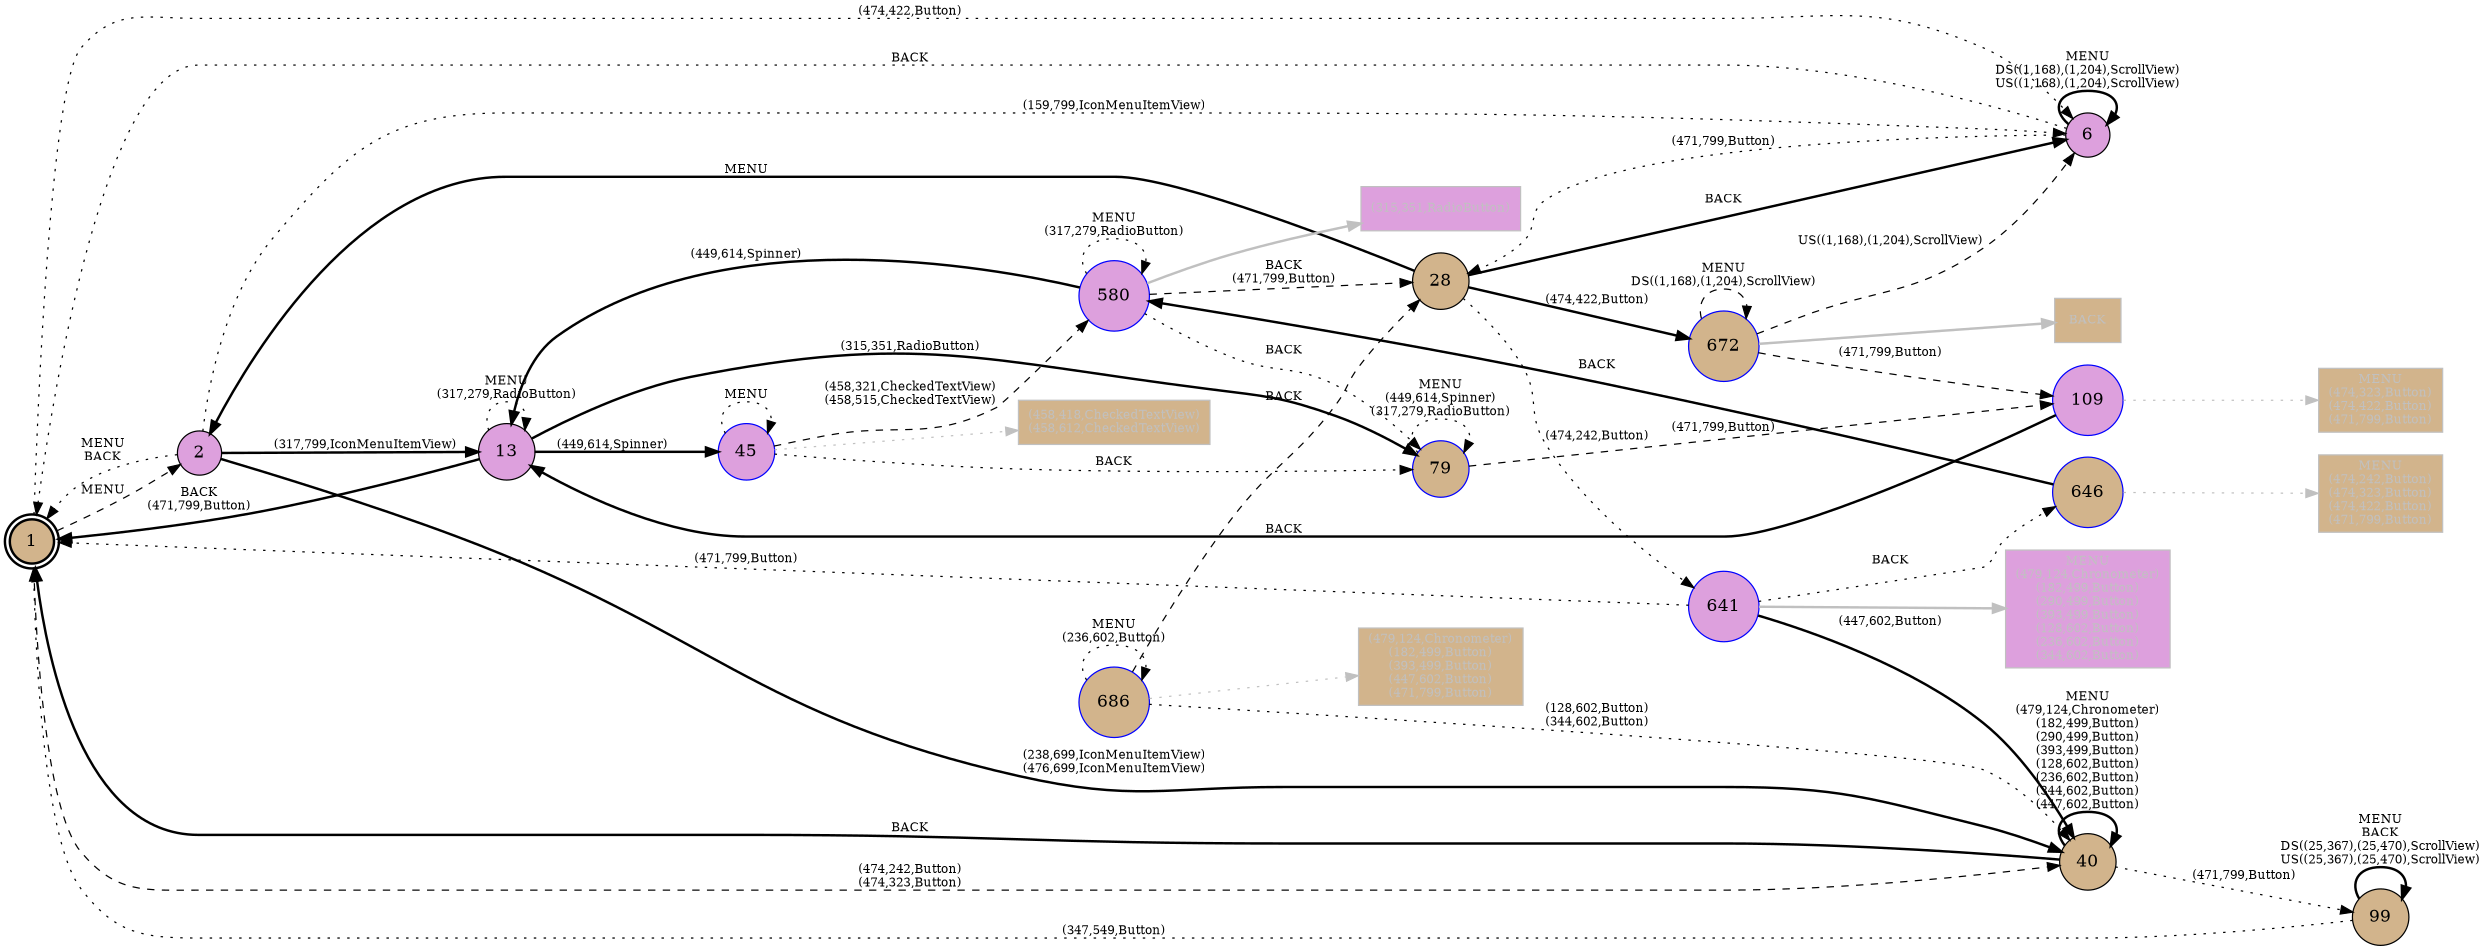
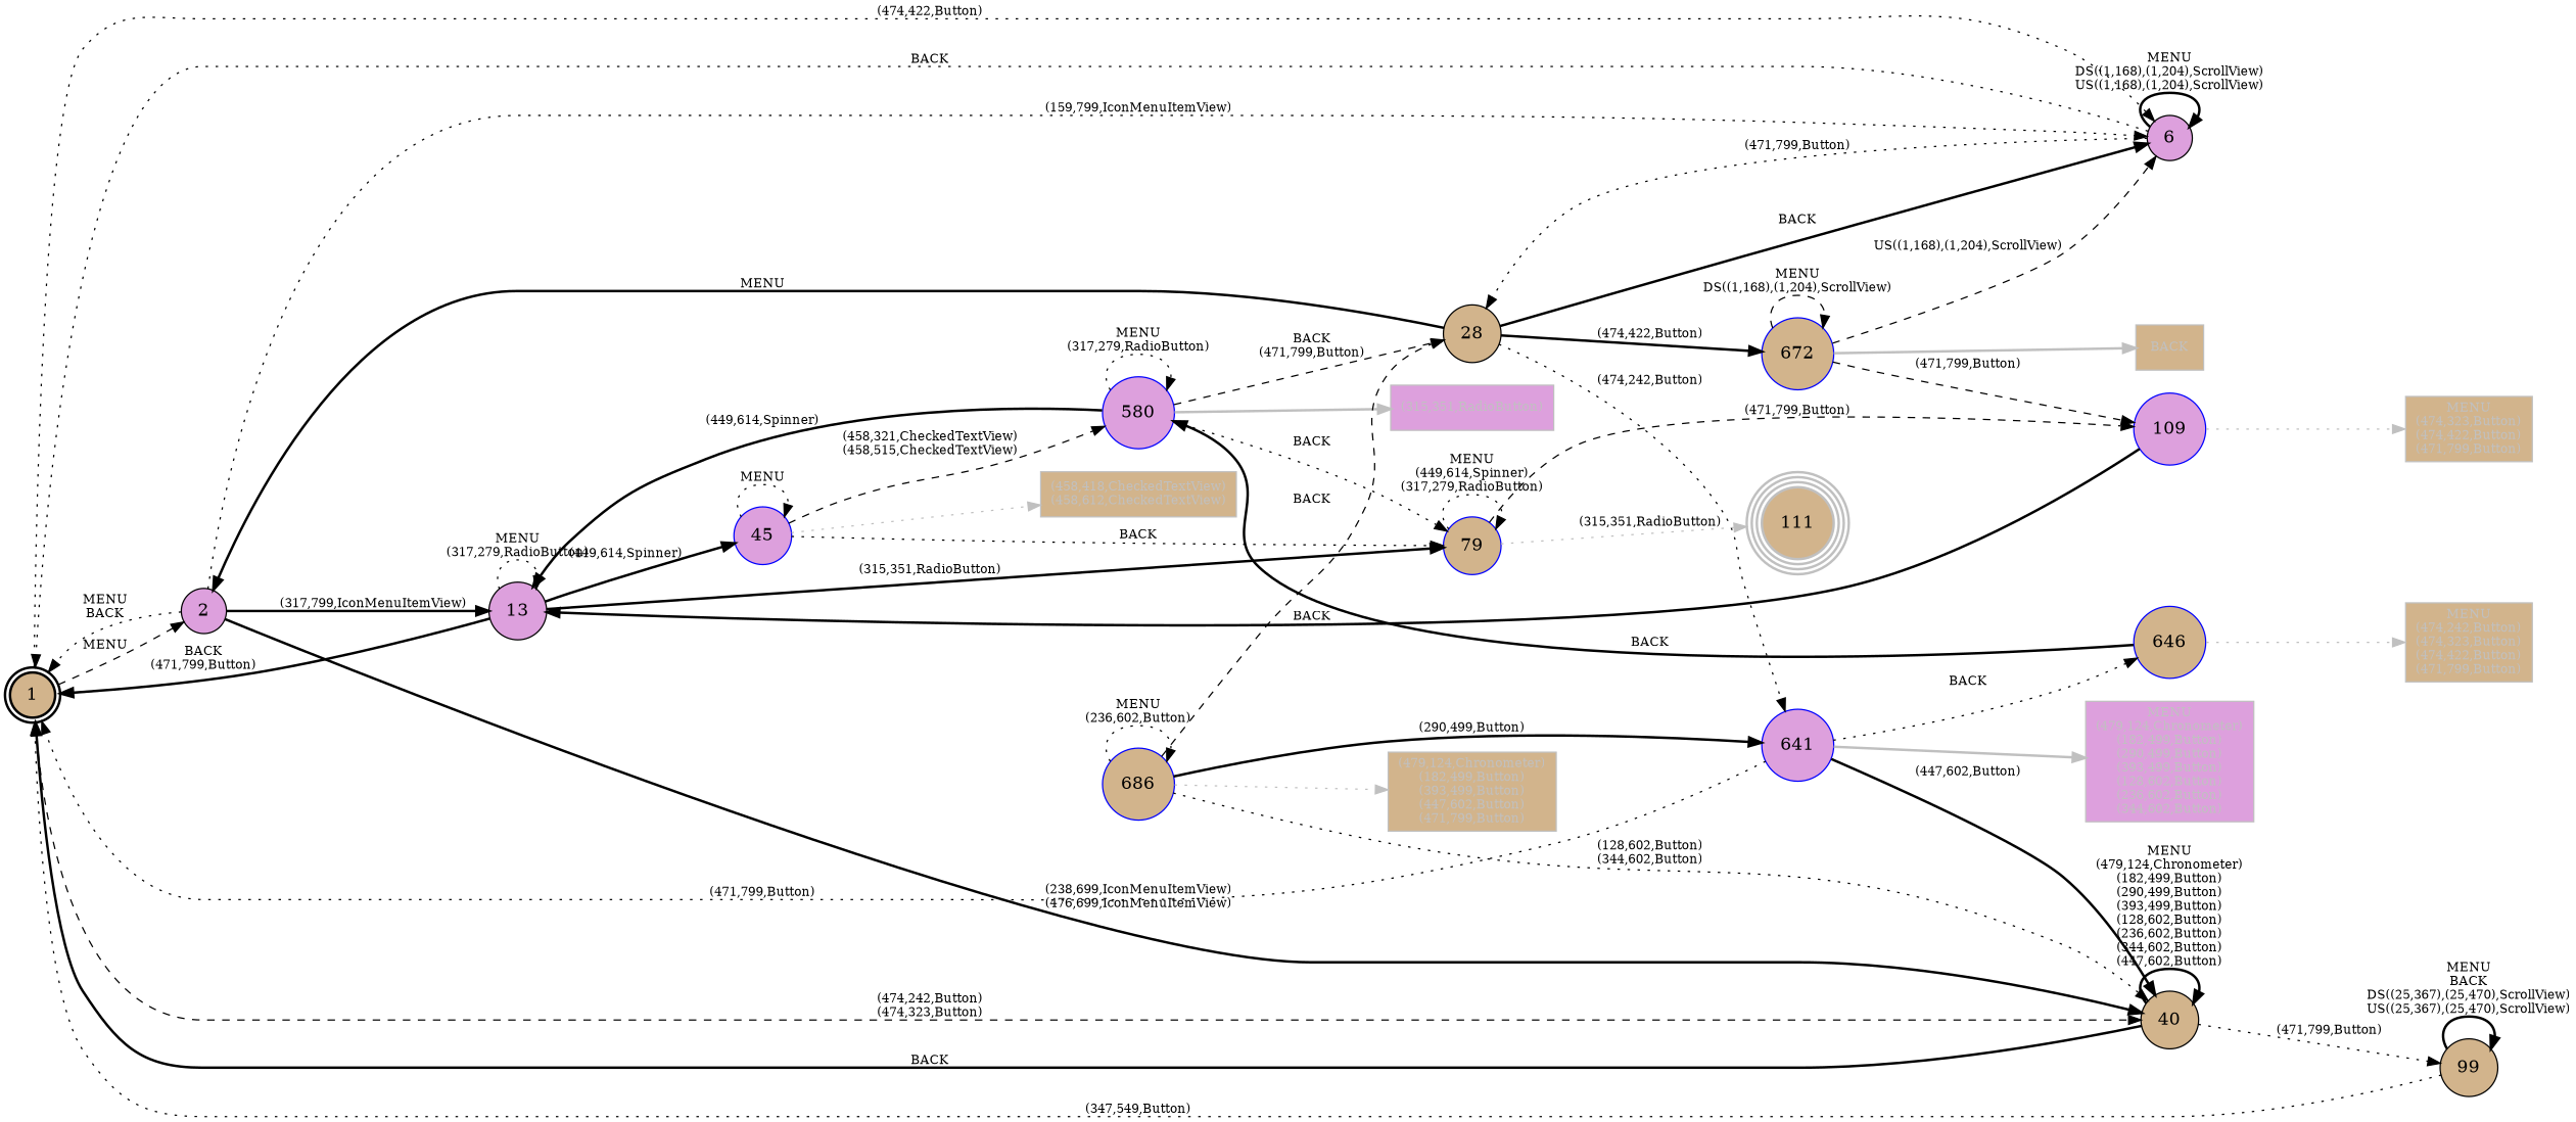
  digraph {
    rankdir=LR
    node [color=blue fillcolor=tan shape=circle style=filled]
    edge [color=black fontsize=10 style=dotted]
    1 [color=black peripheries=2 style="bold,filled"]
    2 [color=black fillcolor=plum]
    6 [color=black fillcolor=plum]
    40 [color=black]
    13 [color=black fillcolor=plum]
    28 [color=black]
    99 [color=black]
    45 [fillcolor=plum]
    79
    641 [fillcolor=plum]
    672
    580 [fillcolor=plum]
    n13 [color=gray fontcolor=gray fontsize=10 label="(458,418,CheckedTextView)\n(458,612,CheckedTextView)" shape=rectangle]
    109 [fillcolor=plum]
+   111 [color=gray peripheries=4 style="bold,filled"]
    646
    n17 [color=gray fillcolor=plum fontcolor=gray fontsize=10 label="MENU\n(479,124,Chronometer)\n(182,499,Button)\n(290,499,Button)\n(393,499,Button)\n(128,602,Button)\n(236,602,Button)\n(344,602,Button)" shape=rectangle]
    n18 [color=gray fontcolor=gray fontsize=10 label=BACK shape=rectangle]
    686
    n20 [color=gray fontcolor=gray fontsize=10 label="(479,124,Chronometer)\n(182,499,Button)\n(393,499,Button)\n(447,602,Button)\n(471,799,Button)" shape=rectangle]
    n21 [color=gray fillcolor=plum fontcolor=gray fontsize=10 label="(315,351,RadioButton)" shape=rectangle]
    n22 [color=gray fontcolor=gray fontsize=10 label="MENU\n(474,323,Button)\n(474,422,Button)\n(471,799,Button)" shape=rectangle]
    n23 [color=gray fontcolor=gray fontsize=10 label="MENU\n(474,242,Button)\n(474,323,Button)\n(474,422,Button)\n(471,799,Button)" shape=rectangle]
    1 -> 2 [label=MENU style=dashed]
    1 -> 6 [label="(474,422,Button)"]
    1 -> 40 [label="(474,242,Button)\n(474,323,Button)" style=dashed]
    2 -> 1 [label="MENU\nBACK"]
    2 -> 6 [label="(159,799,IconMenuItemView)"]
    2 -> 40 [label="(238,699,IconMenuItemView)\n(476,699,IconMenuItemView)" style=bold]
    2 -> 13 [label="(317,799,IconMenuItemView)" style=bold]
    6 -> 1 [label=BACK]
    6 -> 6 [label="MENU\nDS((1,168),(1,204),ScrollView)\nUS((1,168),(1,204),ScrollView)" style=bold]
    6 -> 28 [label="(471,799,Button)"]
    40 -> 1 [label=BACK style=bold]
    40 -> 40 [label="MENU\n(479,124,Chronometer)\n(182,499,Button)\n(290,499,Button)\n(393,499,Button)\n(128,602,Button)\n(236,602,Button)\n(344,602,Button)\n(447,602,Button)" style=bold]
    40 -> 99 [label="(471,799,Button)"]
    13 -> 1 [label="BACK\n(471,799,Button)" style=bold]
    13 -> 13 [label="MENU\n(317,279,RadioButton)"]
    13 -> 45 [label="(449,614,Spinner)" style=bold]
    13 -> 79 [label="(315,351,RadioButton)" style=bold]
    28 -> 2 [label=MENU style=bold]
    28 -> 6 [label=BACK style=bold]
    28 -> 641 [label="(474,242,Button)"]
    28 -> 672 [label="(474,422,Button)" style=bold]
    99 -> 1 [label="(347,549,Button)"]
    99 -> 99 [label="MENU\nBACK\nDS((25,367),(25,470),ScrollView)\nUS((25,367),(25,470),ScrollView)" style=bold]
    45 -> 45 [label=MENU]
    45 -> 79 [label=BACK]
    45 -> 580 [label="(458,321,CheckedTextView)\n(458,515,CheckedTextView)" style=dashed]
    45 -> n13 [color=gray fontsize=""]
    79 -> 79 [label="MENU\n(449,614,Spinner)\n(317,279,RadioButton)"]
    79 -> 109 [label="(471,799,Button)" style=dashed]
+   79 -> 111 [color=gray label="(315,351,RadioButton)"]
    641 -> 1 [label="(471,799,Button)"]
    641 -> 40 [label="(447,602,Button)" style=bold]
    641 -> 646 [label=BACK]
    641 -> n17 [color=gray style=bold fontsize=""]
    672 -> 6 [label="US((1,168),(1,204),ScrollView)" style=dashed]
    672 -> 672 [label="MENU\nDS((1,168),(1,204),ScrollView)" style=dashed]
    672 -> 109 [label="(471,799,Button)" style=dashed]
    672 -> n18 [color=gray style=bold fontsize=""]
    580 -> 13 [label="(449,614,Spinner)" style=bold]
    580 -> 28 [label="BACK\n(471,799,Button)" style=dashed]
    580 -> 79 [label=BACK]
    580 -> 580 [label="MENU\n(317,279,RadioButton)"]
    580 -> n21 [color=gray style=bold fontsize=""]
    109 -> 13 [label=BACK style=bold]
    109 -> n22 [color=gray fontsize=""]
    646 -> 580 [label=BACK style=bold]
    646 -> n23 [color=gray fontsize=""]
    686 -> 40 [label="(128,602,Button)\n(344,602,Button)"]
    686 -> 28 [label=BACK style=dashed]
+   686 -> 641 [label="(290,499,Button)" style=bold]
    686 -> 686 [label="MENU\n(236,602,Button)"]
    686 -> n20 [color=gray fontsize=""]
  }
